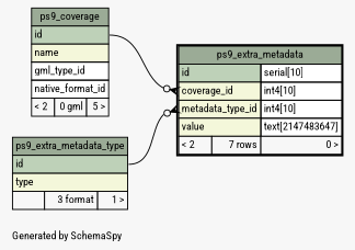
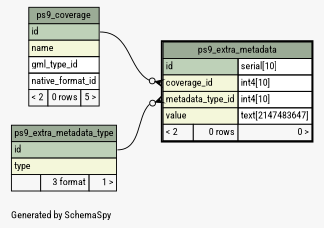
  digraph {
    bgcolor="#f7f7f7"
    fontname="Roboto Condensed"
    fontsize=11
    label="\nGenerated by SchemaSpy"
    labeljust=l
    nodesep=0.18
    rankdir=RL
    ranksep=0.46
    node [fontname="Roboto Condensed" fontsize=11 shape=plaintext]
    edge [arrowhead=none arrowsize=0.8 arrowtail=crowodot dir=back fontname="Roboto Condensed" headport="id:e"]
-   n1 [label=<     <TABLE BORDER="2" CELLBORDER="1" CELLSPACING="0" BGCOLOR="#ffffff">       <TR><TD COLSPAN="3" BGCOLOR="#9bab96" ALIGN="CENTER">ps9_extra_metadata</TD></TR>       <TR><TD PORT="id" COLSPAN="2" BGCOLOR="#bed1b8" ALIGN="LEFT">id</TD><TD PORT="id.type" ALIGN="LEFT">serial[10]</TD></TR>       <TR><TD PORT="coverage_id" COLSPAN="2" BGCOLOR="#f4f7da" ALIGN="LEFT">coverage_id</TD><TD PORT="coverage_id.type" ALIGN="LEFT">int4[10]</TD></TR>       <TR><TD PORT="metadata_type_id" COLSPAN="2" BGCOLOR="#f4f7da" ALIGN="LEFT">metadata_type_id</TD><TD PORT="metadata_type_id.type" ALIGN="LEFT">int4[10]</TD></TR>       <TR><TD PORT="value" COLSPAN="2" BGCOLOR="#f4f7da" ALIGN="LEFT">value</TD><TD PORT="value.type" ALIGN="LEFT">text[2147483647]</TD></TR>       <TR><TD ALIGN="LEFT" BGCOLOR="#f7f7f7">&lt; 2</TD><TD ALIGN="RIGHT" BGCOLOR="#f7f7f7">7 rows</TD><TD ALIGN="RIGHT" BGCOLOR="#f7f7f7">0 &gt;</TD></TR>     </TABLE>>]
-   n2 [label=<     <TABLE BORDER="0" CELLBORDER="1" CELLSPACING="0" BGCOLOR="#ffffff">       <TR><TD COLSPAN="3" BGCOLOR="#9bab96" ALIGN="CENTER">ps9_coverage</TD></TR>       <TR><TD PORT="id" COLSPAN="3" BGCOLOR="#bed1b8" ALIGN="LEFT">id</TD></TR>       <TR><TD PORT="name" COLSPAN="3" BGCOLOR="#f4f7da" ALIGN="LEFT">name</TD></TR>       <TR><TD PORT="gml_type_id" COLSPAN="3" ALIGN="LEFT">gml_type_id</TD></TR>       <TR><TD PORT="native_format_id" COLSPAN="3" ALIGN="LEFT">native_format_id</TD></TR>       <TR><TD ALIGN="LEFT" BGCOLOR="#f7f7f7">&lt; 2</TD><TD ALIGN="RIGHT" BGCOLOR="#f7f7f7">0 gml</TD><TD ALIGN="RIGHT" BGCOLOR="#f7f7f7">5 &gt;</TD></TR>     </TABLE>>]
+   n1 [label=<     <TABLE BORDER="2" CELLBORDER="1" CELLSPACING="0" BGCOLOR="#ffffff">       <TR><TD COLSPAN="3" BGCOLOR="#9bab96" ALIGN="CENTER">ps9_extra_metadata</TD></TR>       <TR><TD PORT="id" COLSPAN="2" BGCOLOR="#bed1b8" ALIGN="LEFT">id</TD><TD PORT="id.type" ALIGN="LEFT">serial[10]</TD></TR>       <TR><TD PORT="coverage_id" COLSPAN="2" BGCOLOR="#f4f7da" ALIGN="LEFT">coverage_id</TD><TD PORT="coverage_id.type" ALIGN="LEFT">int4[10]</TD></TR>       <TR><TD PORT="metadata_type_id" COLSPAN="2" BGCOLOR="#f4f7da" ALIGN="LEFT">metadata_type_id</TD><TD PORT="metadata_type_id.type" ALIGN="LEFT">int4[10]</TD></TR>       <TR><TD PORT="value" COLSPAN="2" BGCOLOR="#f4f7da" ALIGN="LEFT">value</TD><TD PORT="value.type" ALIGN="LEFT">text[2147483647]</TD></TR>       <TR><TD ALIGN="LEFT" BGCOLOR="#f7f7f7">&lt; 2</TD><TD ALIGN="RIGHT" BGCOLOR="#f7f7f7">0 rows</TD><TD ALIGN="RIGHT" BGCOLOR="#f7f7f7">0 &gt;</TD></TR>     </TABLE>>]
+   n2 [label=<     <TABLE BORDER="0" CELLBORDER="1" CELLSPACING="0" BGCOLOR="#ffffff">       <TR><TD COLSPAN="3" BGCOLOR="#9bab96" ALIGN="CENTER">ps9_coverage</TD></TR>       <TR><TD PORT="id" COLSPAN="3" BGCOLOR="#bed1b8" ALIGN="LEFT">id</TD></TR>       <TR><TD PORT="name" COLSPAN="3" BGCOLOR="#f4f7da" ALIGN="LEFT">name</TD></TR>       <TR><TD PORT="gml_type_id" COLSPAN="3" ALIGN="LEFT">gml_type_id</TD></TR>       <TR><TD PORT="native_format_id" COLSPAN="3" ALIGN="LEFT">native_format_id</TD></TR>       <TR><TD ALIGN="LEFT" BGCOLOR="#f7f7f7">&lt; 2</TD><TD ALIGN="RIGHT" BGCOLOR="#f7f7f7">0 rows</TD><TD ALIGN="RIGHT" BGCOLOR="#f7f7f7">5 &gt;</TD></TR>     </TABLE>>]
    n3 [label=<     <TABLE BORDER="0" CELLBORDER="1" CELLSPACING="0" BGCOLOR="#ffffff">       <TR><TD COLSPAN="3" BGCOLOR="#9bab96" ALIGN="CENTER">ps9_extra_metadata_type</TD></TR>       <TR><TD PORT="id" COLSPAN="3" BGCOLOR="#bed1b8" ALIGN="LEFT">id</TD></TR>       <TR><TD PORT="type" COLSPAN="3" BGCOLOR="#f4f7da" ALIGN="LEFT">type</TD></TR>       <TR><TD ALIGN="LEFT" BGCOLOR="#f7f7f7">  </TD><TD ALIGN="RIGHT" BGCOLOR="#f7f7f7">3 format</TD><TD ALIGN="RIGHT" BGCOLOR="#f7f7f7">1 &gt;</TD></TR>     </TABLE>>]
    n1 -> n2 [tailport="coverage_id:w"]
    n1 -> n3 [tailport="metadata_type_id:w"]
  }
